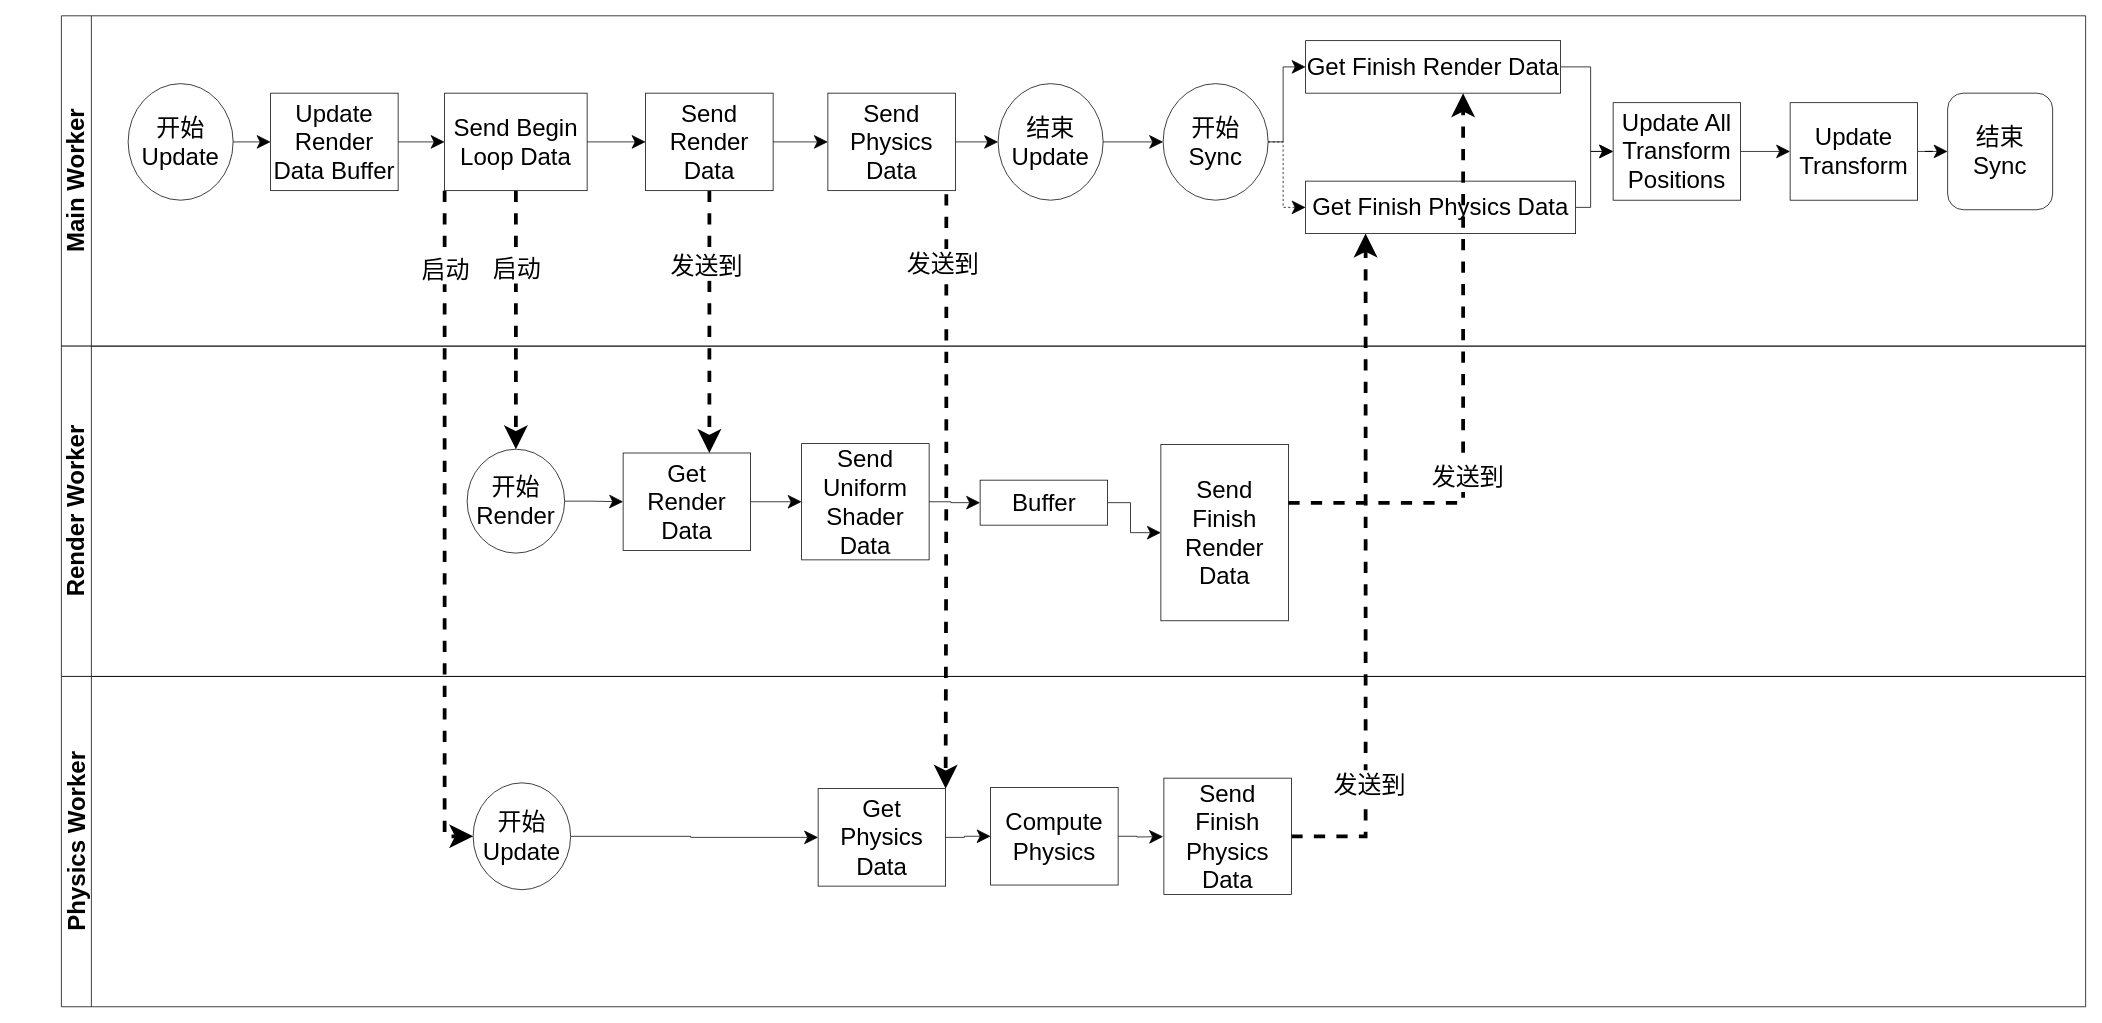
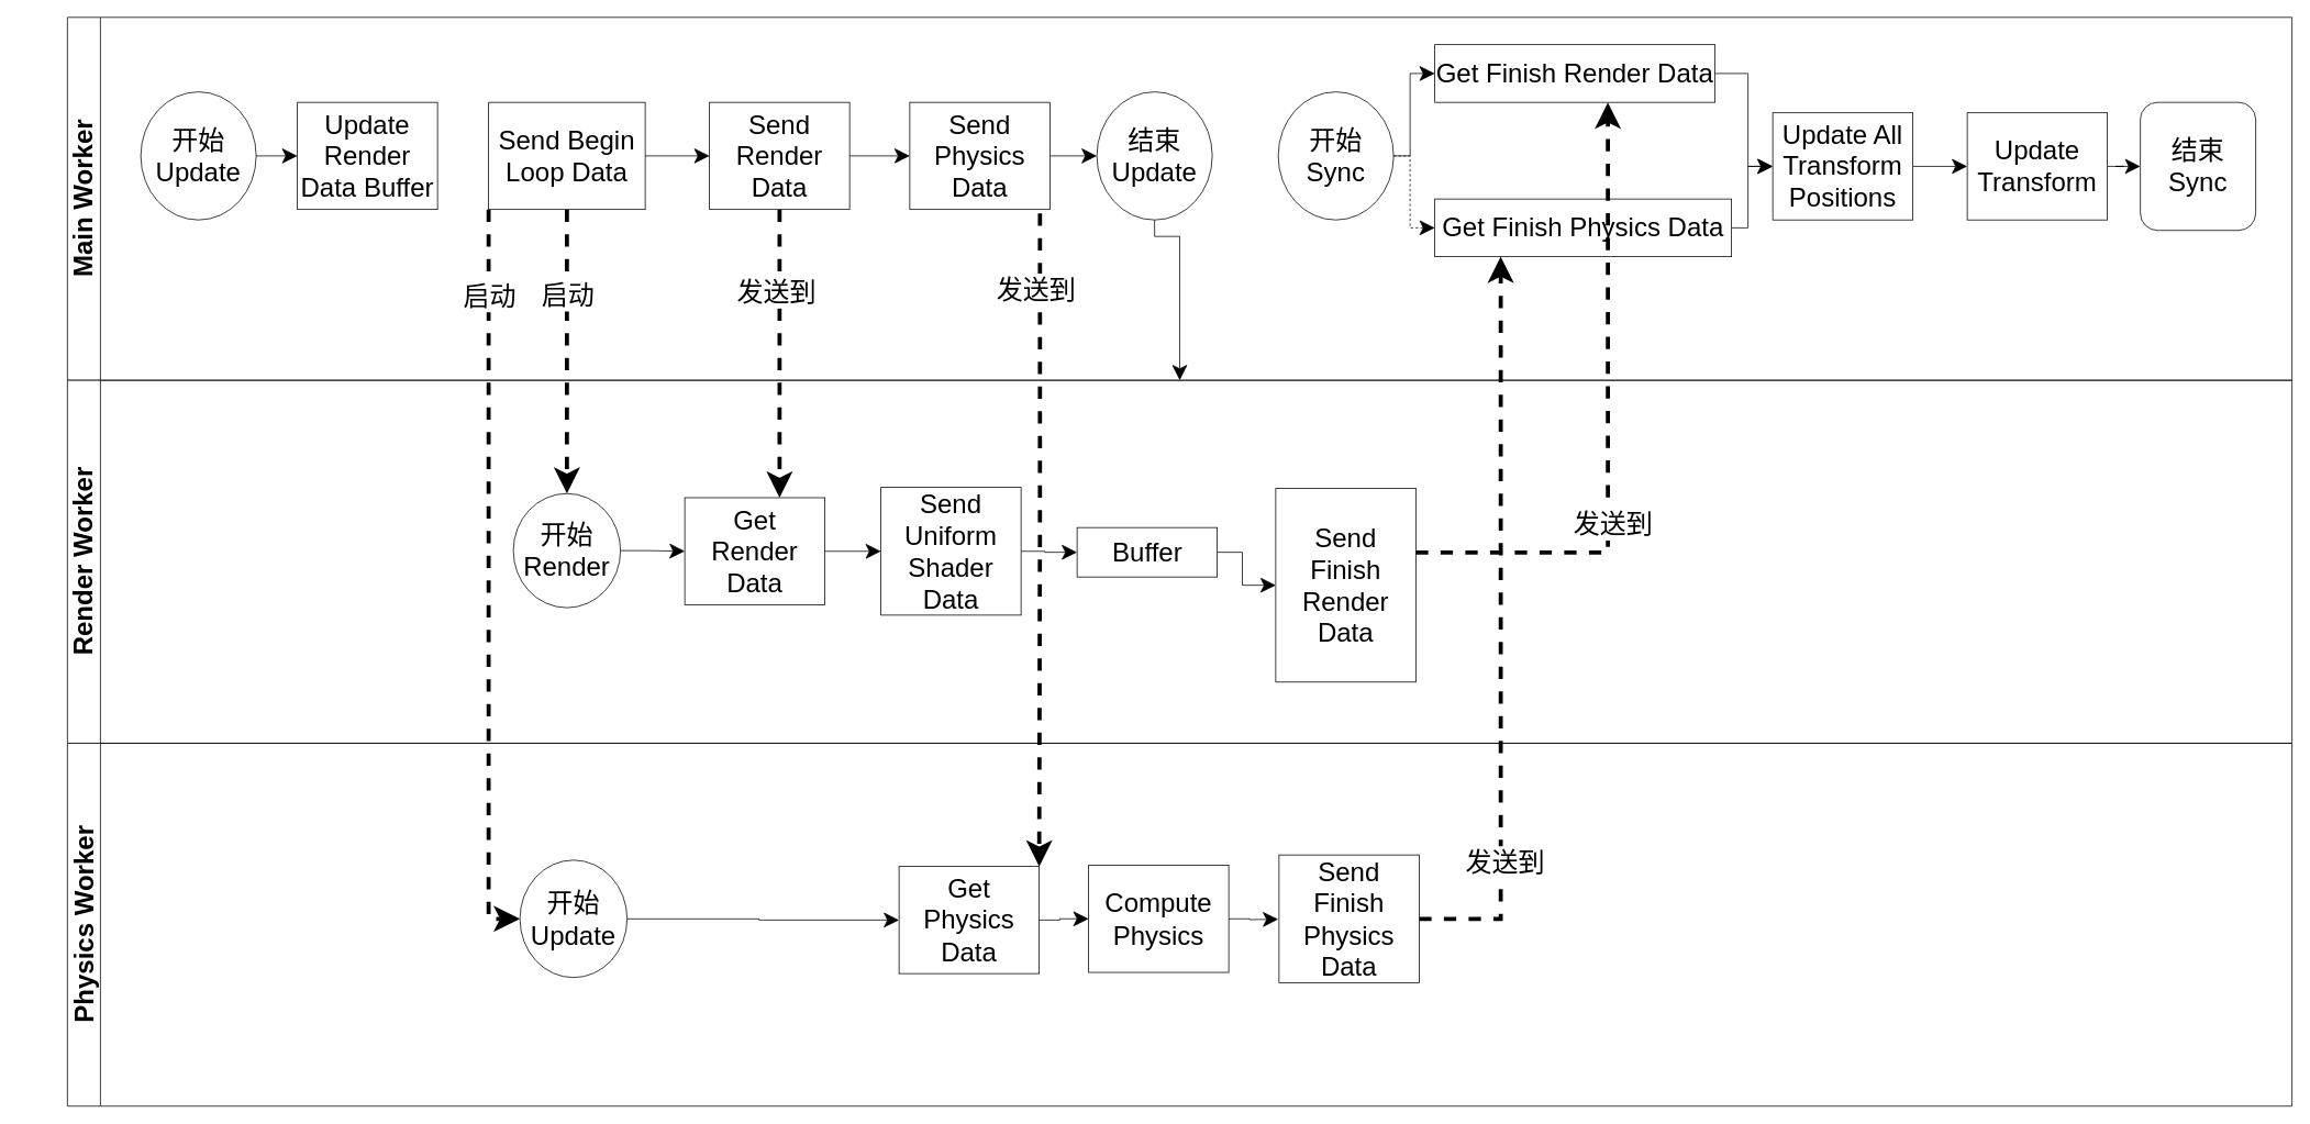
  <mxCell id="0" />
  <mxCell id="1" parent="0" />
  <mxCell id="2" value="&lt;font style=&quot;font-size: 32px&quot;&gt;Main Worker&lt;/font&gt;" style="swimlane;html=1;childLayout=stackLayout;resizeParent=1;resizeParentMax=0;horizontal=0;startSize=40;horizontalStack=0;fontSize=22;" parent="1" vertex="1"><mxGeometry x="81" y="20.58" width="2699" height="440.42" as="geometry"><mxRectangle x="120" y="120" width="30" height="50" as="alternateBounds" /></mxGeometry></mxCell>
  <mxCell id="3" style="edgeStyle=orthogonalEdgeStyle;rounded=0;orthogonalLoop=1;jettySize=auto;html=1;endArrow=classic;endFill=1;fontSize=22;" parent="1" edge="1"><mxGeometry relative="1" as="geometry"><mxPoint x="20" y="135.02" as="sourcePoint" /><mxPoint x="20.034" y="135.02" as="targetPoint" /></mxGeometry></mxCell>
  <mxCell id="4" value="开始&lt;br&gt;Update" style="ellipse;whiteSpace=wrap;html=1;fontSize=32;" parent="1" vertex="1"><mxGeometry x="170" y="111" width="140" height="155.42" as="geometry" /></mxCell>
  <mxCell id="5" value="" style="edgeStyle=orthogonalEdgeStyle;rounded=0;orthogonalLoop=1;jettySize=auto;html=1;fontSize=32;endSize=16;startSize=16;exitX=1;exitY=0.5;exitDx=0;exitDy=0;" parent="1" source="4" target="7" edge="1"><mxGeometry relative="1" as="geometry"><mxPoint x="320" y="186" as="sourcePoint" /></mxGeometry></mxCell>
- <mxCell id="6" value="" style="edgeStyle=orthogonalEdgeStyle;rounded=0;orthogonalLoop=1;jettySize=auto;html=1;endSize=16;startSize=16;" parent="1" source="7" target="16" edge="1"><mxGeometry relative="1" as="geometry" /></mxCell>
  <mxCell id="7" value="Update Render Data Buffer" style="whiteSpace=wrap;html=1;fontSize=32;" parent="1" vertex="1"><mxGeometry x="360" y="123.71" width="170" height="130" as="geometry" /></mxCell>
  <mxCell id="8" value="&lt;font style=&quot;font-size: 32px&quot;&gt;Render Worker&lt;/font&gt;" style="swimlane;html=1;childLayout=stackLayout;resizeParent=1;resizeParentMax=0;horizontal=0;startSize=40;horizontalStack=0;fontSize=22;" parent="1" vertex="1"><mxGeometry x="81" y="461" width="2699" height="440.42" as="geometry"><mxRectangle x="120" y="120" width="30" height="50" as="alternateBounds" /></mxGeometry></mxCell>
  <mxCell id="9" value="&lt;font style=&quot;font-size: 32px&quot;&gt;Physics Worker&lt;/font&gt;" style="swimlane;html=1;childLayout=stackLayout;resizeParent=1;resizeParentMax=0;horizontal=0;startSize=40;horizontalStack=0;fontSize=22;" parent="1" vertex="1"><mxGeometry x="81" y="901.42" width="2699" height="440.42" as="geometry"><mxRectangle x="120" y="120" width="30" height="50" as="alternateBounds" /></mxGeometry></mxCell>
  <mxCell id="10" style="edgeStyle=orthogonalEdgeStyle;rounded=0;orthogonalLoop=1;jettySize=auto;html=1;endArrow=classic;endFill=1;fontSize=22;" parent="1" edge="1"><mxGeometry relative="1" as="geometry"><mxPoint x="30" y="565.38" as="sourcePoint" /><mxPoint x="30.034" y="565.38" as="targetPoint" /></mxGeometry></mxCell>
  <mxCell id="11" value="" style="edgeStyle=orthogonalEdgeStyle;rounded=0;orthogonalLoop=1;jettySize=auto;html=1;endSize=16;startSize=16;" parent="1" source="16" target="20" edge="1"><mxGeometry relative="1" as="geometry" /></mxCell>
  <mxCell id="12" style="edgeStyle=orthogonalEdgeStyle;rounded=0;orthogonalLoop=1;jettySize=auto;html=1;startSize=16;endSize=16;dashed=1;strokeWidth=5;" parent="1" source="16" target="34" edge="1"><mxGeometry relative="1" as="geometry" /></mxCell>
  <mxCell id="13" value="&lt;font style=&quot;font-size: 32px&quot;&gt;启动&lt;/font&gt;" style="edgeLabel;html=1;align=center;verticalAlign=middle;resizable=0;points=[];" parent="12" vertex="1" connectable="0"><mxGeometry x="-0.388" y="3" relative="1" as="geometry"><mxPoint x="-3" y="-1" as="offset" /></mxGeometry></mxCell>
  <mxCell id="14" style="edgeStyle=orthogonalEdgeStyle;rounded=0;orthogonalLoop=1;jettySize=auto;html=1;entryX=0;entryY=0.5;entryDx=0;entryDy=0;dashed=1;startSize=16;endSize=16;strokeWidth=5;exitX=0;exitY=1;exitDx=0;exitDy=0;" parent="1" source="16" target="43" edge="1"><mxGeometry relative="1" as="geometry" /></mxCell>
  <mxCell id="15" value="&lt;font style=&quot;font-size: 32px&quot;&gt;启动&lt;/font&gt;" style="edgeLabel;html=1;align=center;verticalAlign=middle;resizable=0;points=[];" parent="14" vertex="1" connectable="0"><mxGeometry x="-0.765" y="9" relative="1" as="geometry"><mxPoint x="-9" y="-1" as="offset" /></mxGeometry></mxCell>
  <mxCell id="16" value="Send Begin Loop Data" style="whiteSpace=wrap;html=1;fontSize=32;" parent="1" vertex="1"><mxGeometry x="592" y="123.71" width="190" height="130" as="geometry" /></mxCell>
  <mxCell id="17" style="edgeStyle=orthogonalEdgeStyle;rounded=0;orthogonalLoop=1;jettySize=auto;html=1;startSize=16;endSize=16;strokeWidth=5;dashed=1;" parent="1" source="20" target="36" edge="1"><mxGeometry relative="1" as="geometry"><Array as="points"><mxPoint x="945" y="461" /><mxPoint x="945" y="461" /></Array></mxGeometry></mxCell>
  <mxCell id="18" value="&lt;font style=&quot;font-size: 32px&quot;&gt;发送到&lt;/font&gt;" style="edgeLabel;html=1;align=center;verticalAlign=middle;resizable=0;points=[];" parent="17" vertex="1" connectable="0"><mxGeometry x="-0.438" y="8" relative="1" as="geometry"><mxPoint x="-13" y="2" as="offset" /></mxGeometry></mxCell>
  <mxCell id="19" style="edgeStyle=orthogonalEdgeStyle;rounded=0;orthogonalLoop=1;jettySize=auto;html=1;entryX=0;entryY=0.5;entryDx=0;entryDy=0;endSize=16;startSize=16;" edge="1" parent="1" source="20" target="56"><mxGeometry relative="1" as="geometry" /></mxCell>
  <mxCell id="20" value="Send Render Data" style="whiteSpace=wrap;html=1;fontSize=32;" parent="1" vertex="1"><mxGeometry x="860" y="123.71" width="170" height="130" as="geometry" /></mxCell>
  <mxCell id="21" style="edgeStyle=orthogonalEdgeStyle;rounded=0;orthogonalLoop=1;jettySize=auto;html=1;startSize=16;endSize=16;" parent="1" source="22" target="32" edge="1"><mxGeometry relative="1" as="geometry" /></mxCell>
  <mxCell id="22" value="Update Transform" style="whiteSpace=wrap;html=1;fontSize=32;" parent="1" vertex="1"><mxGeometry x="2386" y="136.42" width="170" height="130" as="geometry" /></mxCell>
- <mxCell id="23" style="edgeStyle=orthogonalEdgeStyle;rounded=0;orthogonalLoop=1;jettySize=auto;html=1;entryX=0;entryY=0.5;entryDx=0;entryDy=0;startSize=16;endSize=16;strokeWidth=1;" parent="1" source="24" target="27" edge="1"><mxGeometry relative="1" as="geometry" /></mxCell>
+ <mxCell id="23" style="edgeStyle=orthogonalEdgeStyle;rounded=0;orthogonalLoop=1;jettySize=auto;html=1;startSize=16;endSize=16;strokeWidth=1;" parent="1" source="24" target="2" edge="1"><mxGeometry relative="1" as="geometry" /></mxCell>
  <mxCell id="24" value="结束&lt;br&gt;Update" style="ellipse;whiteSpace=wrap;html=1;fontSize=32;" parent="1" vertex="1"><mxGeometry x="1330" y="111" width="140" height="155.42" as="geometry" /></mxCell>
  <mxCell id="25" style="edgeStyle=orthogonalEdgeStyle;rounded=0;orthogonalLoop=1;jettySize=auto;html=1;entryX=0;entryY=0.5;entryDx=0;entryDy=0;startSize=16;endSize=16;strokeWidth=1;" parent="1" source="27" target="29" edge="1"><mxGeometry relative="1" as="geometry" /></mxCell>
  <mxCell id="26" style="edgeStyle=orthogonalEdgeStyle;rounded=0;orthogonalLoop=1;jettySize=auto;html=1;entryX=0;entryY=0.5;entryDx=0;entryDy=0;startSize=16;endSize=16;strokeWidth=1;dashed=1;" parent="1" source="27" target="50" edge="1"><mxGeometry relative="1" as="geometry" /></mxCell>
  <mxCell id="27" value="开始&lt;br&gt;Sync" style="ellipse;whiteSpace=wrap;html=1;fontSize=32;" parent="1" vertex="1"><mxGeometry x="1550" y="111" width="140" height="155.42" as="geometry" /></mxCell>
  <mxCell id="28" style="edgeStyle=orthogonalEdgeStyle;rounded=0;orthogonalLoop=1;jettySize=auto;html=1;entryX=0;entryY=0.5;entryDx=0;entryDy=0;startSize=16;endSize=16;strokeWidth=1;" parent="1" source="29" target="31" edge="1"><mxGeometry relative="1" as="geometry"><Array as="points"><mxPoint x="2120" y="89" /><mxPoint x="2120" y="201" /></Array></mxGeometry></mxCell>
  <mxCell id="29" value="Get Finish Render Data" style="whiteSpace=wrap;html=1;fontSize=32;" parent="1" vertex="1"><mxGeometry x="1740" y="53.71" width="340" height="70" as="geometry" /></mxCell>
  <mxCell id="30" style="edgeStyle=orthogonalEdgeStyle;rounded=0;orthogonalLoop=1;jettySize=auto;html=1;entryX=0;entryY=0.5;entryDx=0;entryDy=0;endSize=16;startSize=16;" parent="1" source="31" target="22" edge="1"><mxGeometry relative="1" as="geometry" /></mxCell>
  <mxCell id="31" value="Update All Transform Positions" style="whiteSpace=wrap;html=1;fontSize=32;" parent="1" vertex="1"><mxGeometry x="2150" y="136.42" width="170" height="130" as="geometry" /></mxCell>
  <mxCell id="32" value="结束&lt;br&gt;Sync" style="whiteSpace=wrap;html=1;fontSize=32;rounded=1;" parent="1" vertex="1"><mxGeometry x="2596" y="123.71" width="140" height="155.42" as="geometry" /></mxCell>
  <mxCell id="33" style="edgeStyle=orthogonalEdgeStyle;rounded=0;orthogonalLoop=1;jettySize=auto;html=1;entryX=0;entryY=0.5;entryDx=0;entryDy=0;startSize=16;endSize=16;strokeWidth=1;" parent="1" source="34" target="36" edge="1"><mxGeometry relative="1" as="geometry" /></mxCell>
  <mxCell id="34" value="开始&lt;br&gt;Render" style="ellipse;whiteSpace=wrap;html=1;fontSize=32;" parent="1" vertex="1"><mxGeometry x="622" y="598.44" width="130" height="138.54" as="geometry" /></mxCell>
  <mxCell id="35" value="" style="edgeStyle=orthogonalEdgeStyle;rounded=0;orthogonalLoop=1;jettySize=auto;html=1;startSize=16;endSize=16;" parent="1" source="36" target="38" edge="1"><mxGeometry relative="1" as="geometry" /></mxCell>
  <mxCell id="36" value="Get &lt;br&gt;Render Data" style="whiteSpace=wrap;html=1;fontSize=32;" parent="1" vertex="1"><mxGeometry x="830" y="603.5" width="170" height="130" as="geometry" /></mxCell>
  <mxCell id="37" style="edgeStyle=orthogonalEdgeStyle;rounded=0;orthogonalLoop=1;jettySize=auto;html=1;entryX=0;entryY=0.5;entryDx=0;entryDy=0;startSize=16;endSize=16;" parent="1" source="38" target="40" edge="1"><mxGeometry relative="1" as="geometry" /></mxCell>
  <mxCell id="38" value="Send Uniform Shader Data" style="whiteSpace=wrap;html=1;fontSize=32;" parent="1" vertex="1"><mxGeometry x="1068" y="591" width="170" height="155" as="geometry" /></mxCell>
  <mxCell id="39" style="edgeStyle=orthogonalEdgeStyle;rounded=0;orthogonalLoop=1;jettySize=auto;html=1;entryX=0;entryY=0.5;entryDx=0;entryDy=0;startSize=16;endSize=16;strokeWidth=1;" parent="1" source="40" target="41" edge="1"><mxGeometry relative="1" as="geometry" /></mxCell>
  <mxCell id="40" value="Buffer" style="html=1;fontSize=32;" parent="1" vertex="1"><mxGeometry x="1306" y="639.71" width="170" height="60" as="geometry" /></mxCell>
  <mxCell id="41" value="Send Finish Render Data" style="whiteSpace=wrap;html=1;fontSize=32;" parent="1" vertex="1"><mxGeometry x="1547" y="592.21" width="170" height="235" as="geometry" /></mxCell>
  <mxCell id="42" style="edgeStyle=orthogonalEdgeStyle;rounded=0;jumpStyle=none;orthogonalLoop=1;jettySize=auto;html=1;entryX=0;entryY=0.5;entryDx=0;entryDy=0;startSize=16;endSize=16;strokeWidth=1;" edge="1" parent="1" source="43" target="58"><mxGeometry relative="1" as="geometry" /></mxCell>
  <mxCell id="43" value="开始&lt;br&gt;Update" style="ellipse;whiteSpace=wrap;html=1;fontSize=32;" parent="1" vertex="1"><mxGeometry x="630" y="1043.29" width="130" height="142.5" as="geometry" /></mxCell>
  <mxCell id="44" value="" style="edgeStyle=orthogonalEdgeStyle;rounded=0;orthogonalLoop=1;jettySize=auto;html=1;startSize=16;endSize=16;" parent="1" source="45" edge="1"><mxGeometry relative="1" as="geometry"><mxPoint x="1550" y="1115" as="targetPoint" /></mxGeometry></mxCell>
  <mxCell id="45" value="Compute Physics" style="whiteSpace=wrap;html=1;fontSize=32;" parent="1" vertex="1"><mxGeometry x="1320" y="1049.54" width="170" height="130" as="geometry" /></mxCell>
  <mxCell id="46" style="edgeStyle=orthogonalEdgeStyle;rounded=0;orthogonalLoop=1;jettySize=auto;html=1;dashed=1;startSize=16;endSize=16;strokeWidth=5;" parent="1" source="48" edge="1"><mxGeometry relative="1" as="geometry"><mxPoint x="1820" y="311" as="targetPoint" /><Array as="points"><mxPoint x="1820" y="1114" /><mxPoint x="1820" y="311" /></Array></mxGeometry></mxCell>
  <mxCell id="47" value="&lt;font style=&quot;font-size: 32px&quot;&gt;发送到&lt;/font&gt;" style="edgeLabel;html=1;align=center;verticalAlign=middle;resizable=0;points=[];" parent="46" vertex="1" connectable="0"><mxGeometry x="-0.628" y="-5" relative="1" as="geometry"><mxPoint x="-1" as="offset" /></mxGeometry></mxCell>
  <mxCell id="48" value="Send Finish Physics Data" style="whiteSpace=wrap;html=1;fontSize=32;" parent="1" vertex="1"><mxGeometry x="1551" y="1037.04" width="170" height="155" as="geometry" /></mxCell>
  <mxCell id="49" style="edgeStyle=orthogonalEdgeStyle;rounded=0;orthogonalLoop=1;jettySize=auto;html=1;entryX=0;entryY=0.5;entryDx=0;entryDy=0;startSize=16;endSize=16;strokeWidth=1;" parent="1" source="50" target="31" edge="1"><mxGeometry relative="1" as="geometry" /></mxCell>
  <mxCell id="50" value="Get Finish Physics Data" style="whiteSpace=wrap;html=1;fontSize=32;" parent="1" vertex="1"><mxGeometry x="1740" y="241" width="360" height="70" as="geometry" /></mxCell>
  <mxCell id="51" style="edgeStyle=orthogonalEdgeStyle;rounded=0;orthogonalLoop=1;jettySize=auto;html=1;dashed=1;startSize=16;endSize=16;strokeWidth=5;" parent="1" source="41" edge="1"><mxGeometry relative="1" as="geometry"><mxPoint x="1950" y="124" as="targetPoint" /><Array as="points"><mxPoint x="1950" y="670" /><mxPoint x="1950" y="124" /></Array></mxGeometry></mxCell>
  <mxCell id="52" value="&lt;font style=&quot;font-size: 32px&quot;&gt;发送到&lt;/font&gt;" style="edgeLabel;html=1;align=center;verticalAlign=middle;resizable=0;points=[];" parent="51" vertex="1" connectable="0"><mxGeometry x="-0.315" y="-6" relative="1" as="geometry"><mxPoint x="-1" y="-1" as="offset" /></mxGeometry></mxCell>
  <mxCell id="53" style="edgeStyle=orthogonalEdgeStyle;rounded=0;orthogonalLoop=1;jettySize=auto;html=1;entryX=0;entryY=0.5;entryDx=0;entryDy=0;endSize=16;startSize=16;" edge="1" parent="1" source="56" target="24"><mxGeometry relative="1" as="geometry" /></mxCell>
  <mxCell id="54" style="edgeStyle=orthogonalEdgeStyle;rounded=0;orthogonalLoop=1;jettySize=auto;html=1;entryX=1;entryY=0;entryDx=0;entryDy=0;startSize=16;endSize=16;exitX=0.929;exitY=1.038;exitDx=0;exitDy=0;exitPerimeter=0;dashed=1;strokeWidth=5;jumpStyle=none;" edge="1" parent="1" source="56" target="58"><mxGeometry relative="1" as="geometry" /></mxCell>
  <mxCell id="55" value="&lt;font style=&quot;font-size: 32px&quot;&gt;发送到&lt;/font&gt;" style="edgeLabel;html=1;align=center;verticalAlign=middle;resizable=0;points=[];" vertex="1" connectable="0" parent="54"><mxGeometry x="-0.769" y="-5" relative="1" as="geometry"><mxPoint as="offset" /></mxGeometry></mxCell>
  <mxCell id="56" value="Send Physics Data" style="whiteSpace=wrap;html=1;fontSize=32;" vertex="1" parent="1"><mxGeometry x="1103" y="123.71" width="170" height="130" as="geometry" /></mxCell>
  <mxCell id="57" style="edgeStyle=orthogonalEdgeStyle;rounded=0;jumpStyle=none;orthogonalLoop=1;jettySize=auto;html=1;entryX=0;entryY=0.5;entryDx=0;entryDy=0;startSize=16;endSize=16;strokeWidth=1;" edge="1" parent="1" source="58" target="45"><mxGeometry relative="1" as="geometry" /></mxCell>
  <mxCell id="58" value="Get Physics Data" style="whiteSpace=wrap;html=1;fontSize=32;" vertex="1" parent="1"><mxGeometry x="1090" y="1051" width="170" height="130" as="geometry" /></mxCell>
